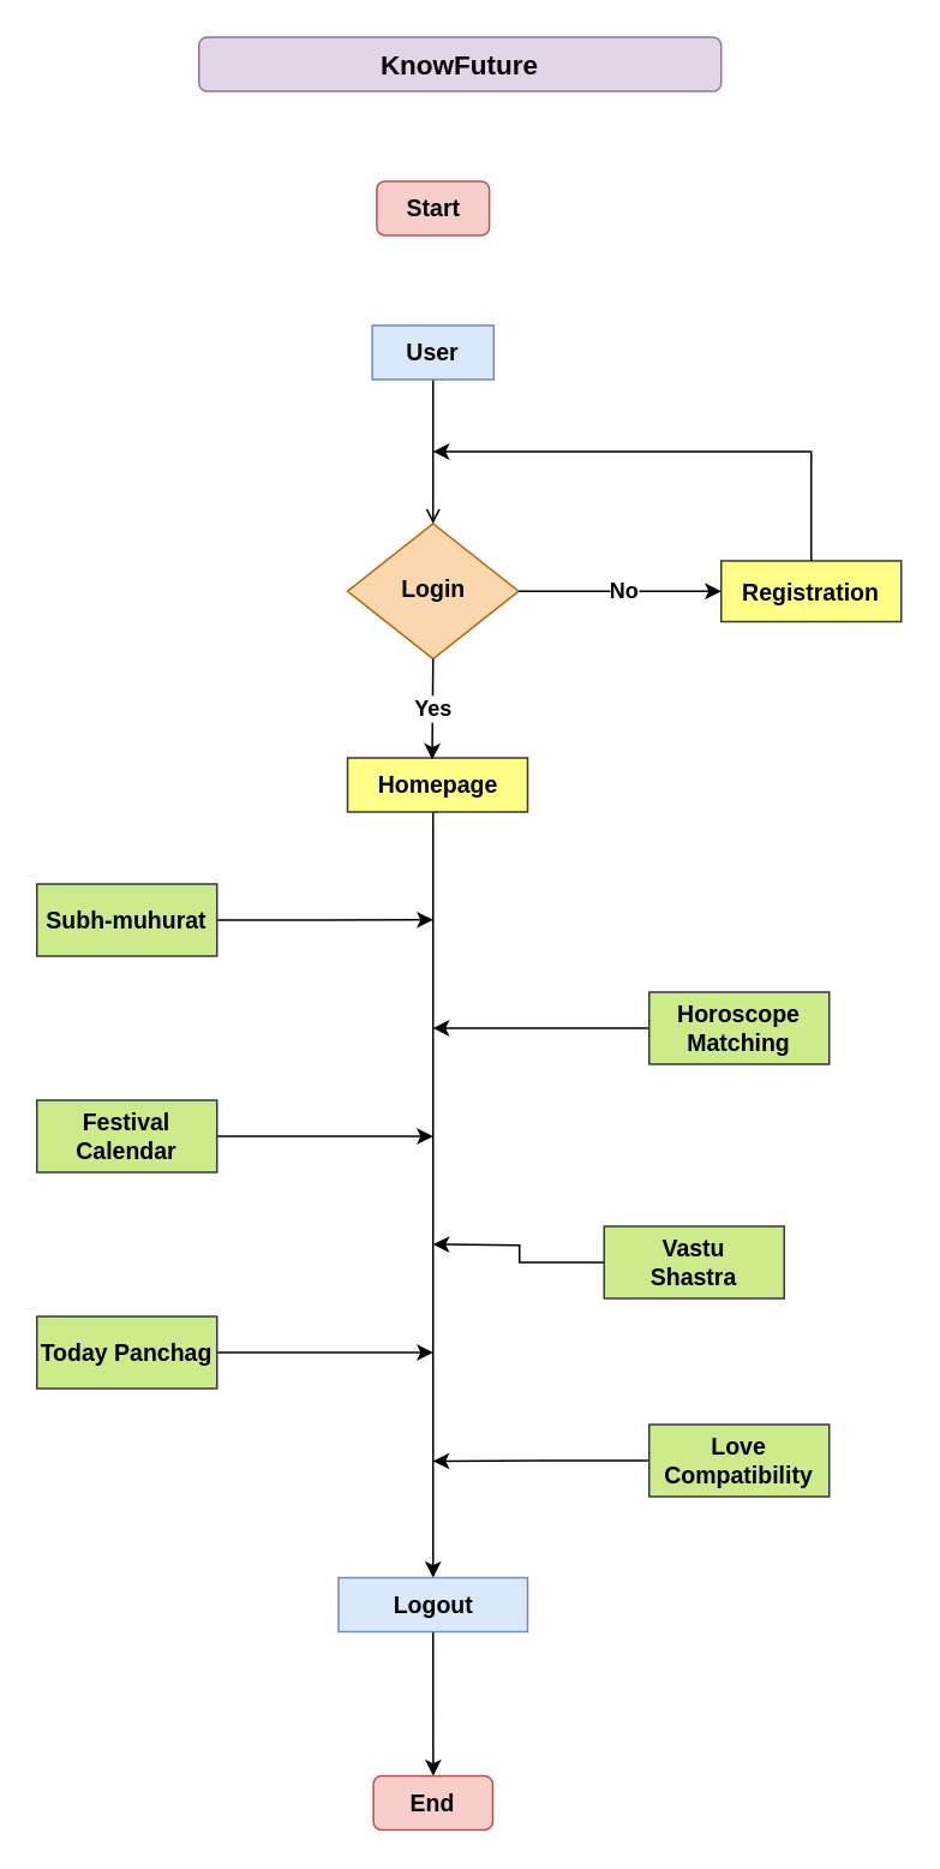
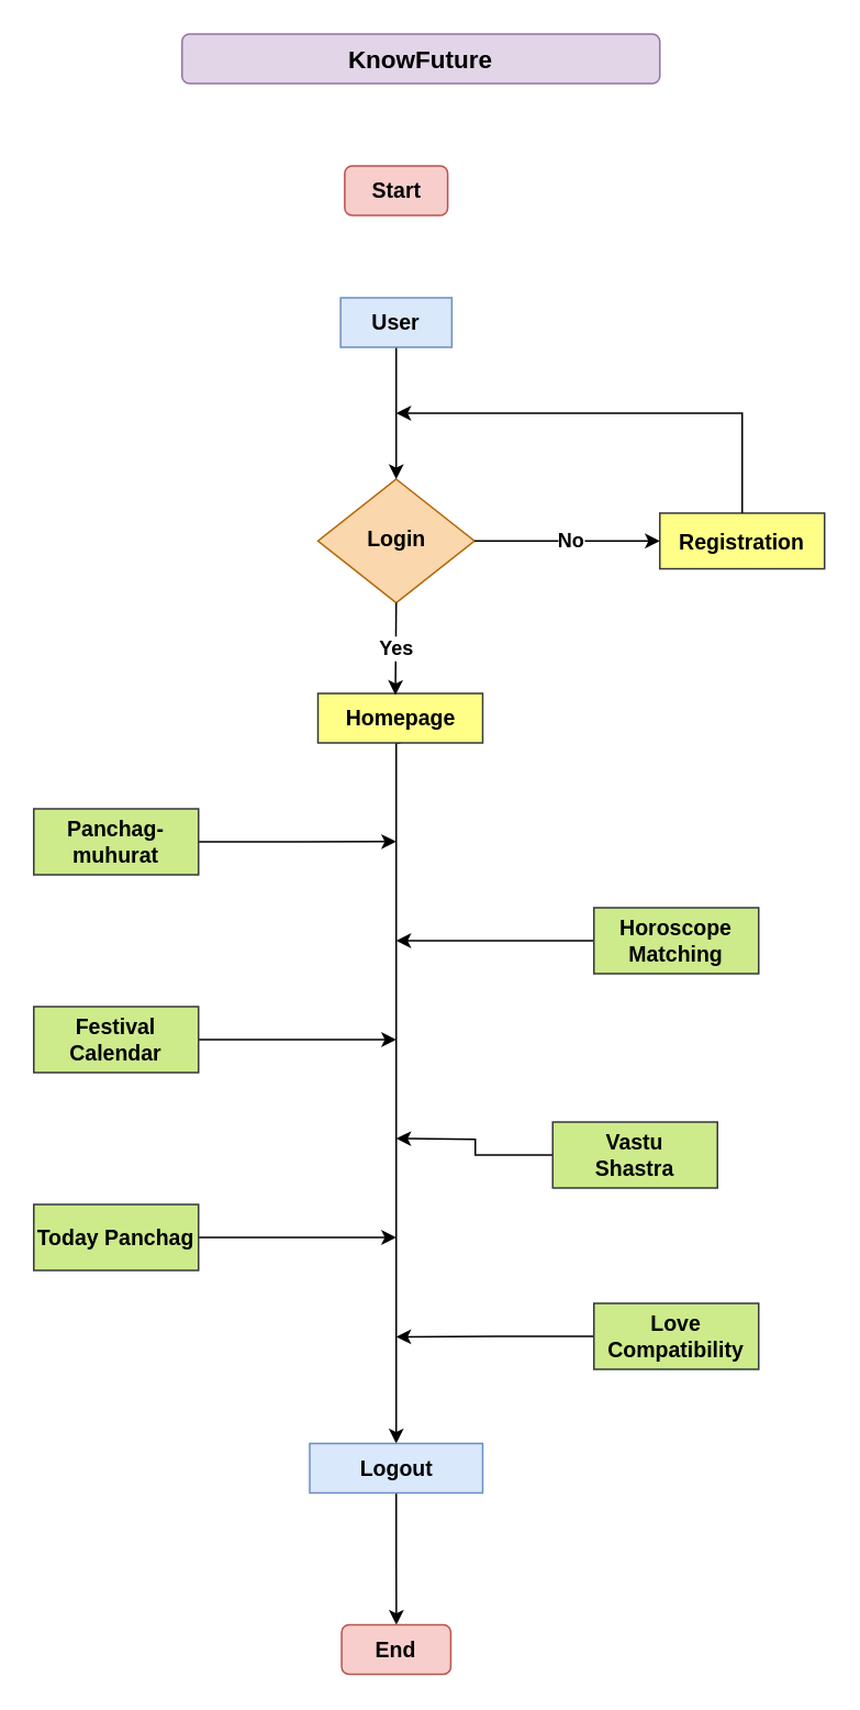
  <mxCell id="0" />
  <mxCell id="1" parent="0" />
  <mxCell id="2" value="Login" style="rhombus;whiteSpace=wrap;html=1;shadow=0;fontFamily=Helvetica;fontSize=13;align=center;strokeWidth=1;spacing=6;spacingTop=-4;fillColor=#fad7ac;strokeColor=#b46504;fontStyle=1" parent="1" vertex="1"><mxGeometry x="192.5" y="290" width="95" height="75" as="geometry" /></mxCell>
  <mxCell id="3" style="edgeStyle=orthogonalEdgeStyle;rounded=0;orthogonalLoop=1;jettySize=auto;html=1;exitX=0.5;exitY=1;exitDx=0;exitDy=0;entryX=0.5;entryY=0;entryDx=0;entryDy=0;" edge="1" parent="1" source="4" target="25"><mxGeometry relative="1" as="geometry"><Array as="points"><mxPoint x="240" y="450" /></Array></mxGeometry></mxCell>
  <mxCell id="4" value="Homepage" style="rounded=0;whiteSpace=wrap;html=1;fillColor=#ffff88;strokeColor=#36393d;fontStyle=1;fontSize=13;" vertex="1" parent="1"><mxGeometry x="192.5" y="420" width="100" height="30" as="geometry" /></mxCell>
  <mxCell id="5" value="KnowFuture" style="rounded=1;whiteSpace=wrap;html=1;fillColor=#e1d5e7;strokeColor=#9673a6;fontSize=15;fontStyle=1" vertex="1" parent="1"><mxGeometry x="110" y="20" width="290" height="30" as="geometry" /></mxCell>
- <mxCell id="6" style="edgeStyle=orthogonalEdgeStyle;rounded=0;orthogonalLoop=1;jettySize=auto;html=1;exitX=0.5;exitY=1;exitDx=0;exitDy=0;entryX=0.5;entryY=0;entryDx=0;entryDy=0;endArrow=open;" edge="1" parent="1" source="7" target="2"><mxGeometry relative="1" as="geometry" /></mxCell>
+ <mxCell id="6" style="edgeStyle=orthogonalEdgeStyle;rounded=0;orthogonalLoop=1;jettySize=auto;html=1;exitX=0.5;exitY=1;exitDx=0;exitDy=0;entryX=0.5;entryY=0;entryDx=0;entryDy=0;" edge="1" parent="1" source="7" target="2"><mxGeometry relative="1" as="geometry" /></mxCell>
  <mxCell id="7" value="User" style="rounded=0;whiteSpace=wrap;html=1;fillColor=#dae8fc;strokeColor=#6c8ebf;fontStyle=1;fontSize=13;" vertex="1" parent="1"><mxGeometry x="206.25" y="180" width="67.5" height="30" as="geometry" /></mxCell>
  <mxCell id="8" value="Registration" style="rounded=0;whiteSpace=wrap;html=1;fillColor=#ffff88;strokeColor=#36393d;fontSize=13;fontStyle=1" vertex="1" parent="1"><mxGeometry x="400" y="310.63" width="100" height="33.75" as="geometry" /></mxCell>
  <mxCell id="9" style="edgeStyle=orthogonalEdgeStyle;rounded=0;orthogonalLoop=1;jettySize=auto;html=1;exitX=1;exitY=0.5;exitDx=0;exitDy=0;" edge="1" parent="1" source="10"><mxGeometry relative="1" as="geometry"><mxPoint x="240" y="750" as="targetPoint" /></mxGeometry></mxCell>
  <mxCell id="10" value="Today Panchag" style="rounded=0;whiteSpace=wrap;html=1;fillColor=#cdeb8b;strokeColor=#36393d;fontStyle=1;fontSize=13;" vertex="1" parent="1"><mxGeometry x="20" y="730" width="100" height="40" as="geometry" /></mxCell>
  <mxCell id="11" style="edgeStyle=orthogonalEdgeStyle;rounded=0;orthogonalLoop=1;jettySize=auto;html=1;exitX=1;exitY=0.5;exitDx=0;exitDy=0;" edge="1" parent="1" source="12"><mxGeometry relative="1" as="geometry"><mxPoint x="240" y="509.848" as="targetPoint" /></mxGeometry></mxCell>
- <mxCell id="12" value="Subh-muhurat" style="rounded=0;whiteSpace=wrap;html=1;fillColor=#cdeb8b;strokeColor=#36393d;fontStyle=1;fontSize=13;" vertex="1" parent="1"><mxGeometry x="20" y="490" width="100" height="40" as="geometry" /></mxCell>
+ <mxCell id="12" value="Panchag-muhurat" style="rounded=0;whiteSpace=wrap;html=1;fillColor=#cdeb8b;strokeColor=#36393d;fontStyle=1;fontSize=13;" vertex="1" parent="1"><mxGeometry x="20" y="490" width="100" height="40" as="geometry" /></mxCell>
  <mxCell id="13" style="edgeStyle=orthogonalEdgeStyle;rounded=0;orthogonalLoop=1;jettySize=auto;html=1;" edge="1" parent="1" source="14"><mxGeometry relative="1" as="geometry"><mxPoint x="240" y="630" as="targetPoint" /></mxGeometry></mxCell>
  <mxCell id="14" value="Festival&lt;br style=&quot;font-size: 13px;&quot;&gt;Calendar" style="rounded=0;whiteSpace=wrap;html=1;fillColor=#cdeb8b;strokeColor=#36393d;fontStyle=1;fontSize=13;" vertex="1" parent="1"><mxGeometry x="20" y="610" width="100" height="40" as="geometry" /></mxCell>
  <mxCell id="15" style="edgeStyle=orthogonalEdgeStyle;rounded=0;orthogonalLoop=1;jettySize=auto;html=1;exitX=0;exitY=0.5;exitDx=0;exitDy=0;" edge="1" parent="1" source="16"><mxGeometry relative="1" as="geometry"><mxPoint x="240" y="690" as="targetPoint" /></mxGeometry></mxCell>
  <mxCell id="16" value="Vastu &lt;br style=&quot;font-size: 13px;&quot;&gt;Shastra" style="rounded=0;whiteSpace=wrap;html=1;fillColor=#cdeb8b;strokeColor=#36393d;fontStyle=1;fontSize=13;" vertex="1" parent="1"><mxGeometry x="335" y="680" width="100" height="40" as="geometry" /></mxCell>
  <mxCell id="17" style="edgeStyle=orthogonalEdgeStyle;rounded=0;orthogonalLoop=1;jettySize=auto;html=1;" edge="1" parent="1" source="18"><mxGeometry relative="1" as="geometry"><mxPoint x="240" y="570" as="targetPoint" /></mxGeometry></mxCell>
  <mxCell id="18" value="Horoscope&lt;br style=&quot;font-size: 13px;&quot;&gt;Matching" style="rounded=0;whiteSpace=wrap;html=1;fillColor=#cdeb8b;strokeColor=#36393d;fontStyle=1;fontSize=13;" vertex="1" parent="1"><mxGeometry x="360" y="550" width="100" height="40" as="geometry" /></mxCell>
  <mxCell id="19" value="" style="endArrow=classic;html=1;rounded=0;exitX=1;exitY=0.5;exitDx=0;exitDy=0;entryX=0;entryY=0.5;entryDx=0;entryDy=0;fontStyle=1" edge="1" parent="1" source="2" target="8"><mxGeometry relative="1" as="geometry"><mxPoint x="340" y="280" as="sourcePoint" /><mxPoint x="440" y="280" as="targetPoint" /></mxGeometry></mxCell>
  <mxCell id="20" value="&lt;b&gt;&lt;font style=&quot;font-size: 12px;&quot;&gt;No&lt;/font&gt;&lt;/b&gt;" style="edgeLabel;resizable=0;html=1;align=center;verticalAlign=middle;" connectable="0" vertex="1" parent="19"><mxGeometry relative="1" as="geometry"><mxPoint x="2" as="offset" /></mxGeometry></mxCell>
  <mxCell id="21" value="" style="endArrow=classic;html=1;rounded=0;exitX=0.5;exitY=1;exitDx=0;exitDy=0;entryX=0.47;entryY=0.034;entryDx=0;entryDy=0;entryPerimeter=0;" edge="1" parent="1" source="2" target="4"><mxGeometry relative="1" as="geometry"><mxPoint x="210" y="310" as="sourcePoint" /><mxPoint x="310" y="310" as="targetPoint" /></mxGeometry></mxCell>
  <mxCell id="22" value="&lt;b&gt;&lt;font style=&quot;font-size: 12px;&quot;&gt;Yes&lt;/font&gt;&lt;/b&gt;" style="edgeLabel;resizable=0;html=1;align=center;verticalAlign=middle;" connectable="0" vertex="1" parent="21"><mxGeometry relative="1" as="geometry" /></mxCell>
  <mxCell id="23" value="" style="endArrow=classic;html=1;rounded=0;exitX=0.5;exitY=0;exitDx=0;exitDy=0;" edge="1" parent="1" source="8"><mxGeometry relative="1" as="geometry"><mxPoint x="270" y="270" as="sourcePoint" /><mxPoint x="240" y="250" as="targetPoint" /><Array as="points"><mxPoint x="450" y="250" /></Array></mxGeometry></mxCell>
  <mxCell id="24" style="edgeStyle=orthogonalEdgeStyle;rounded=0;orthogonalLoop=1;jettySize=auto;html=1;exitX=0.5;exitY=1;exitDx=0;exitDy=0;" edge="1" parent="1" source="25" target="28"><mxGeometry relative="1" as="geometry" /></mxCell>
  <mxCell id="25" value="Logout" style="rounded=0;whiteSpace=wrap;html=1;fillColor=#dae8fc;strokeColor=#6c8ebf;fontStyle=1;fontSize=13;" vertex="1" parent="1"><mxGeometry x="187.5" y="875" width="105" height="30" as="geometry" /></mxCell>
  <mxCell id="26" style="edgeStyle=orthogonalEdgeStyle;rounded=0;orthogonalLoop=1;jettySize=auto;html=1;exitX=0.5;exitY=1;exitDx=0;exitDy=0;" edge="1" parent="1" source="14" target="14"><mxGeometry relative="1" as="geometry" /></mxCell>
  <mxCell id="27" value="Start" style="rounded=1;whiteSpace=wrap;html=1;fillColor=#f8cecc;strokeColor=#b85450;fillStyle=auto;fontStyle=1;fontSize=13;" vertex="1" parent="1"><mxGeometry x="208.75" y="100" width="62.5" height="30" as="geometry" /></mxCell>
  <mxCell id="28" value="End" style="rounded=1;whiteSpace=wrap;html=1;fillColor=#f8cecc;strokeColor=#b85450;fontStyle=1;fontSize=13;" vertex="1" parent="1"><mxGeometry x="206.88" y="985" width="66.25" height="30" as="geometry" /></mxCell>
  <mxCell id="29" style="edgeStyle=orthogonalEdgeStyle;rounded=0;orthogonalLoop=1;jettySize=auto;html=1;exitX=0;exitY=0.5;exitDx=0;exitDy=0;" edge="1" parent="1" source="30"><mxGeometry relative="1" as="geometry"><mxPoint x="240" y="810.29" as="targetPoint" /></mxGeometry></mxCell>
  <mxCell id="30" value="Love&lt;br style=&quot;font-size: 13px;&quot;&gt;Compatibility" style="rounded=0;whiteSpace=wrap;html=1;fillColor=#cdeb8b;strokeColor=#36393d;fontStyle=1;fontSize=13;" vertex="1" parent="1"><mxGeometry x="360" y="790" width="100" height="40" as="geometry" /></mxCell>
